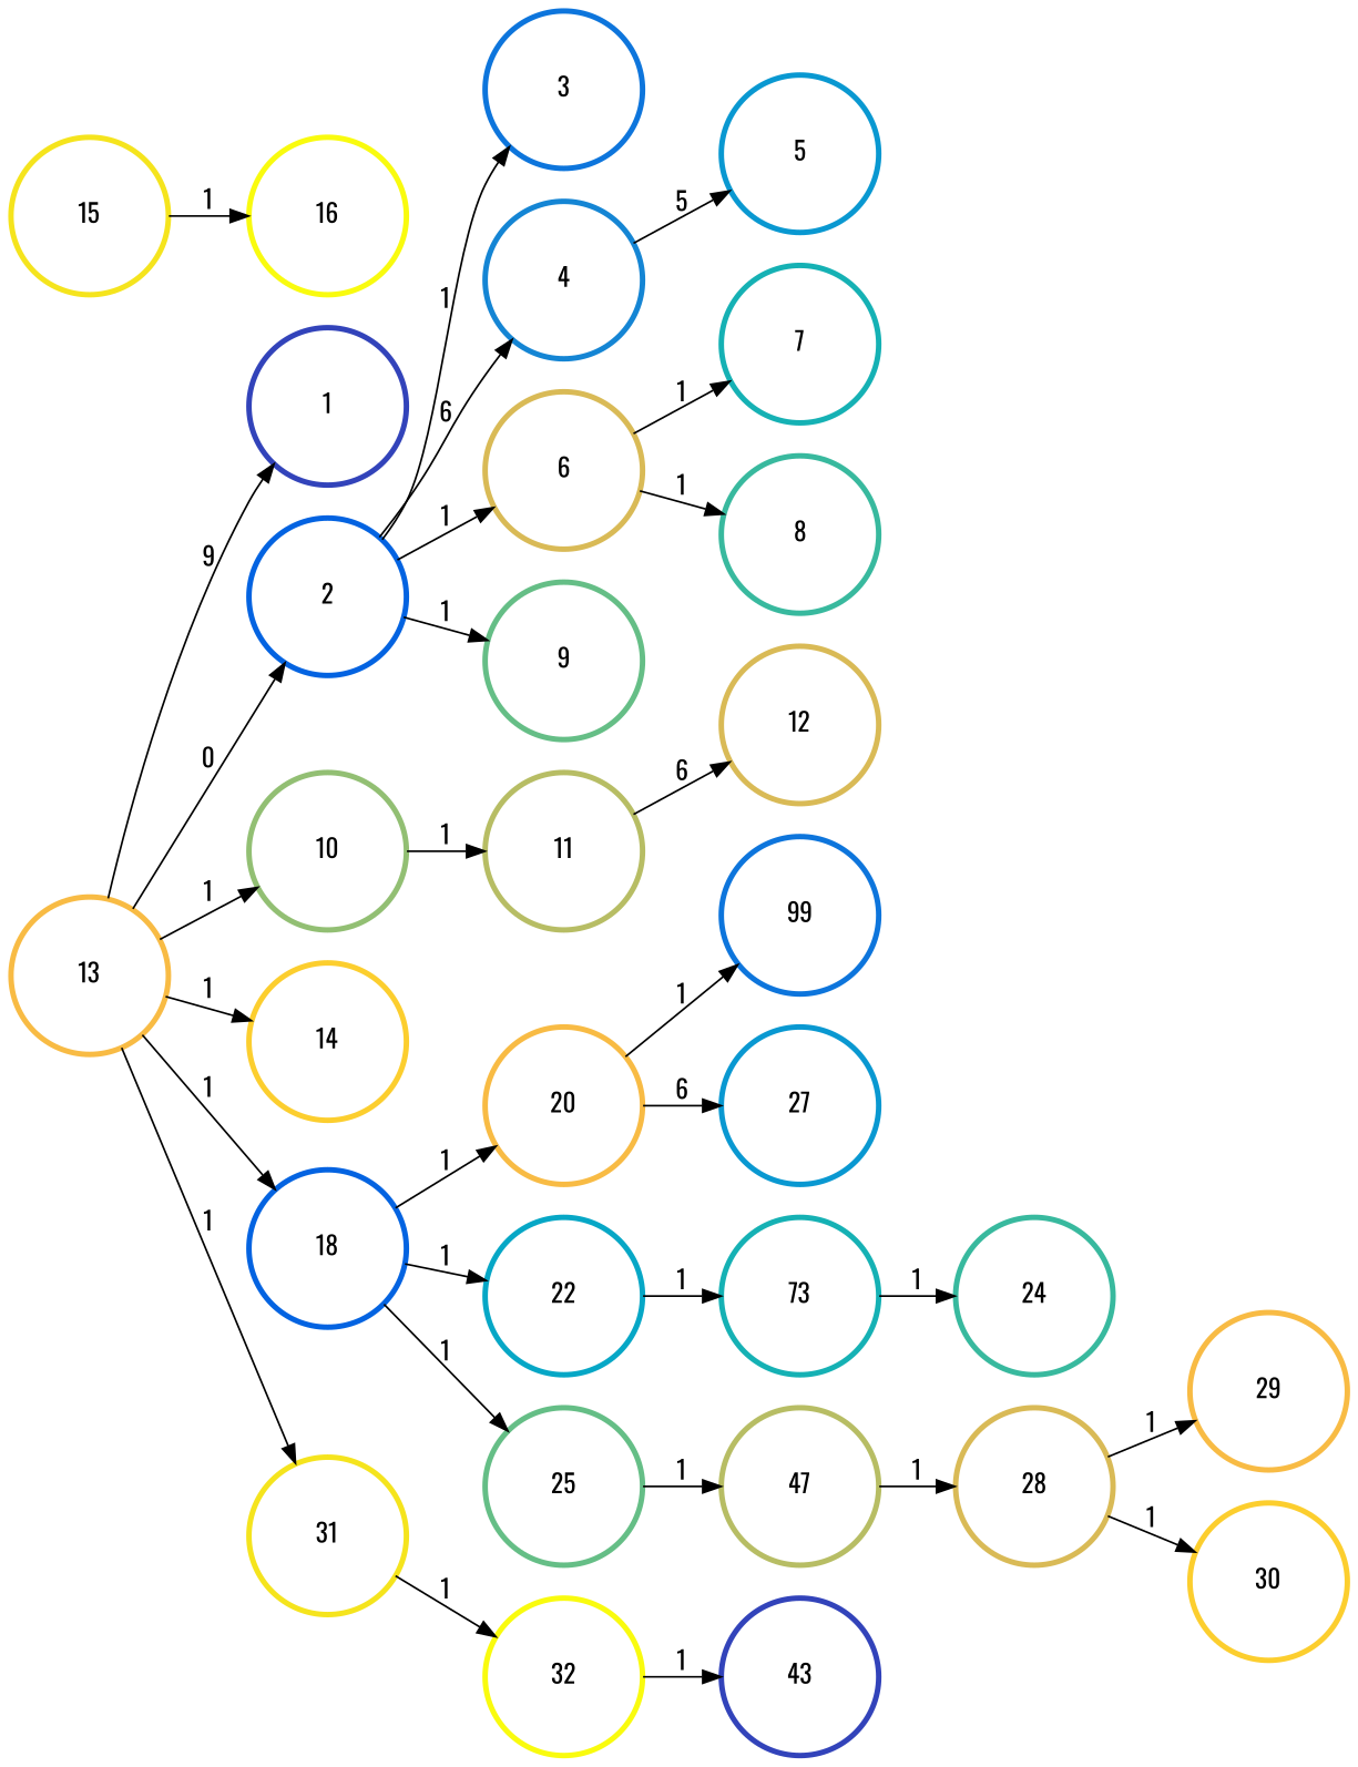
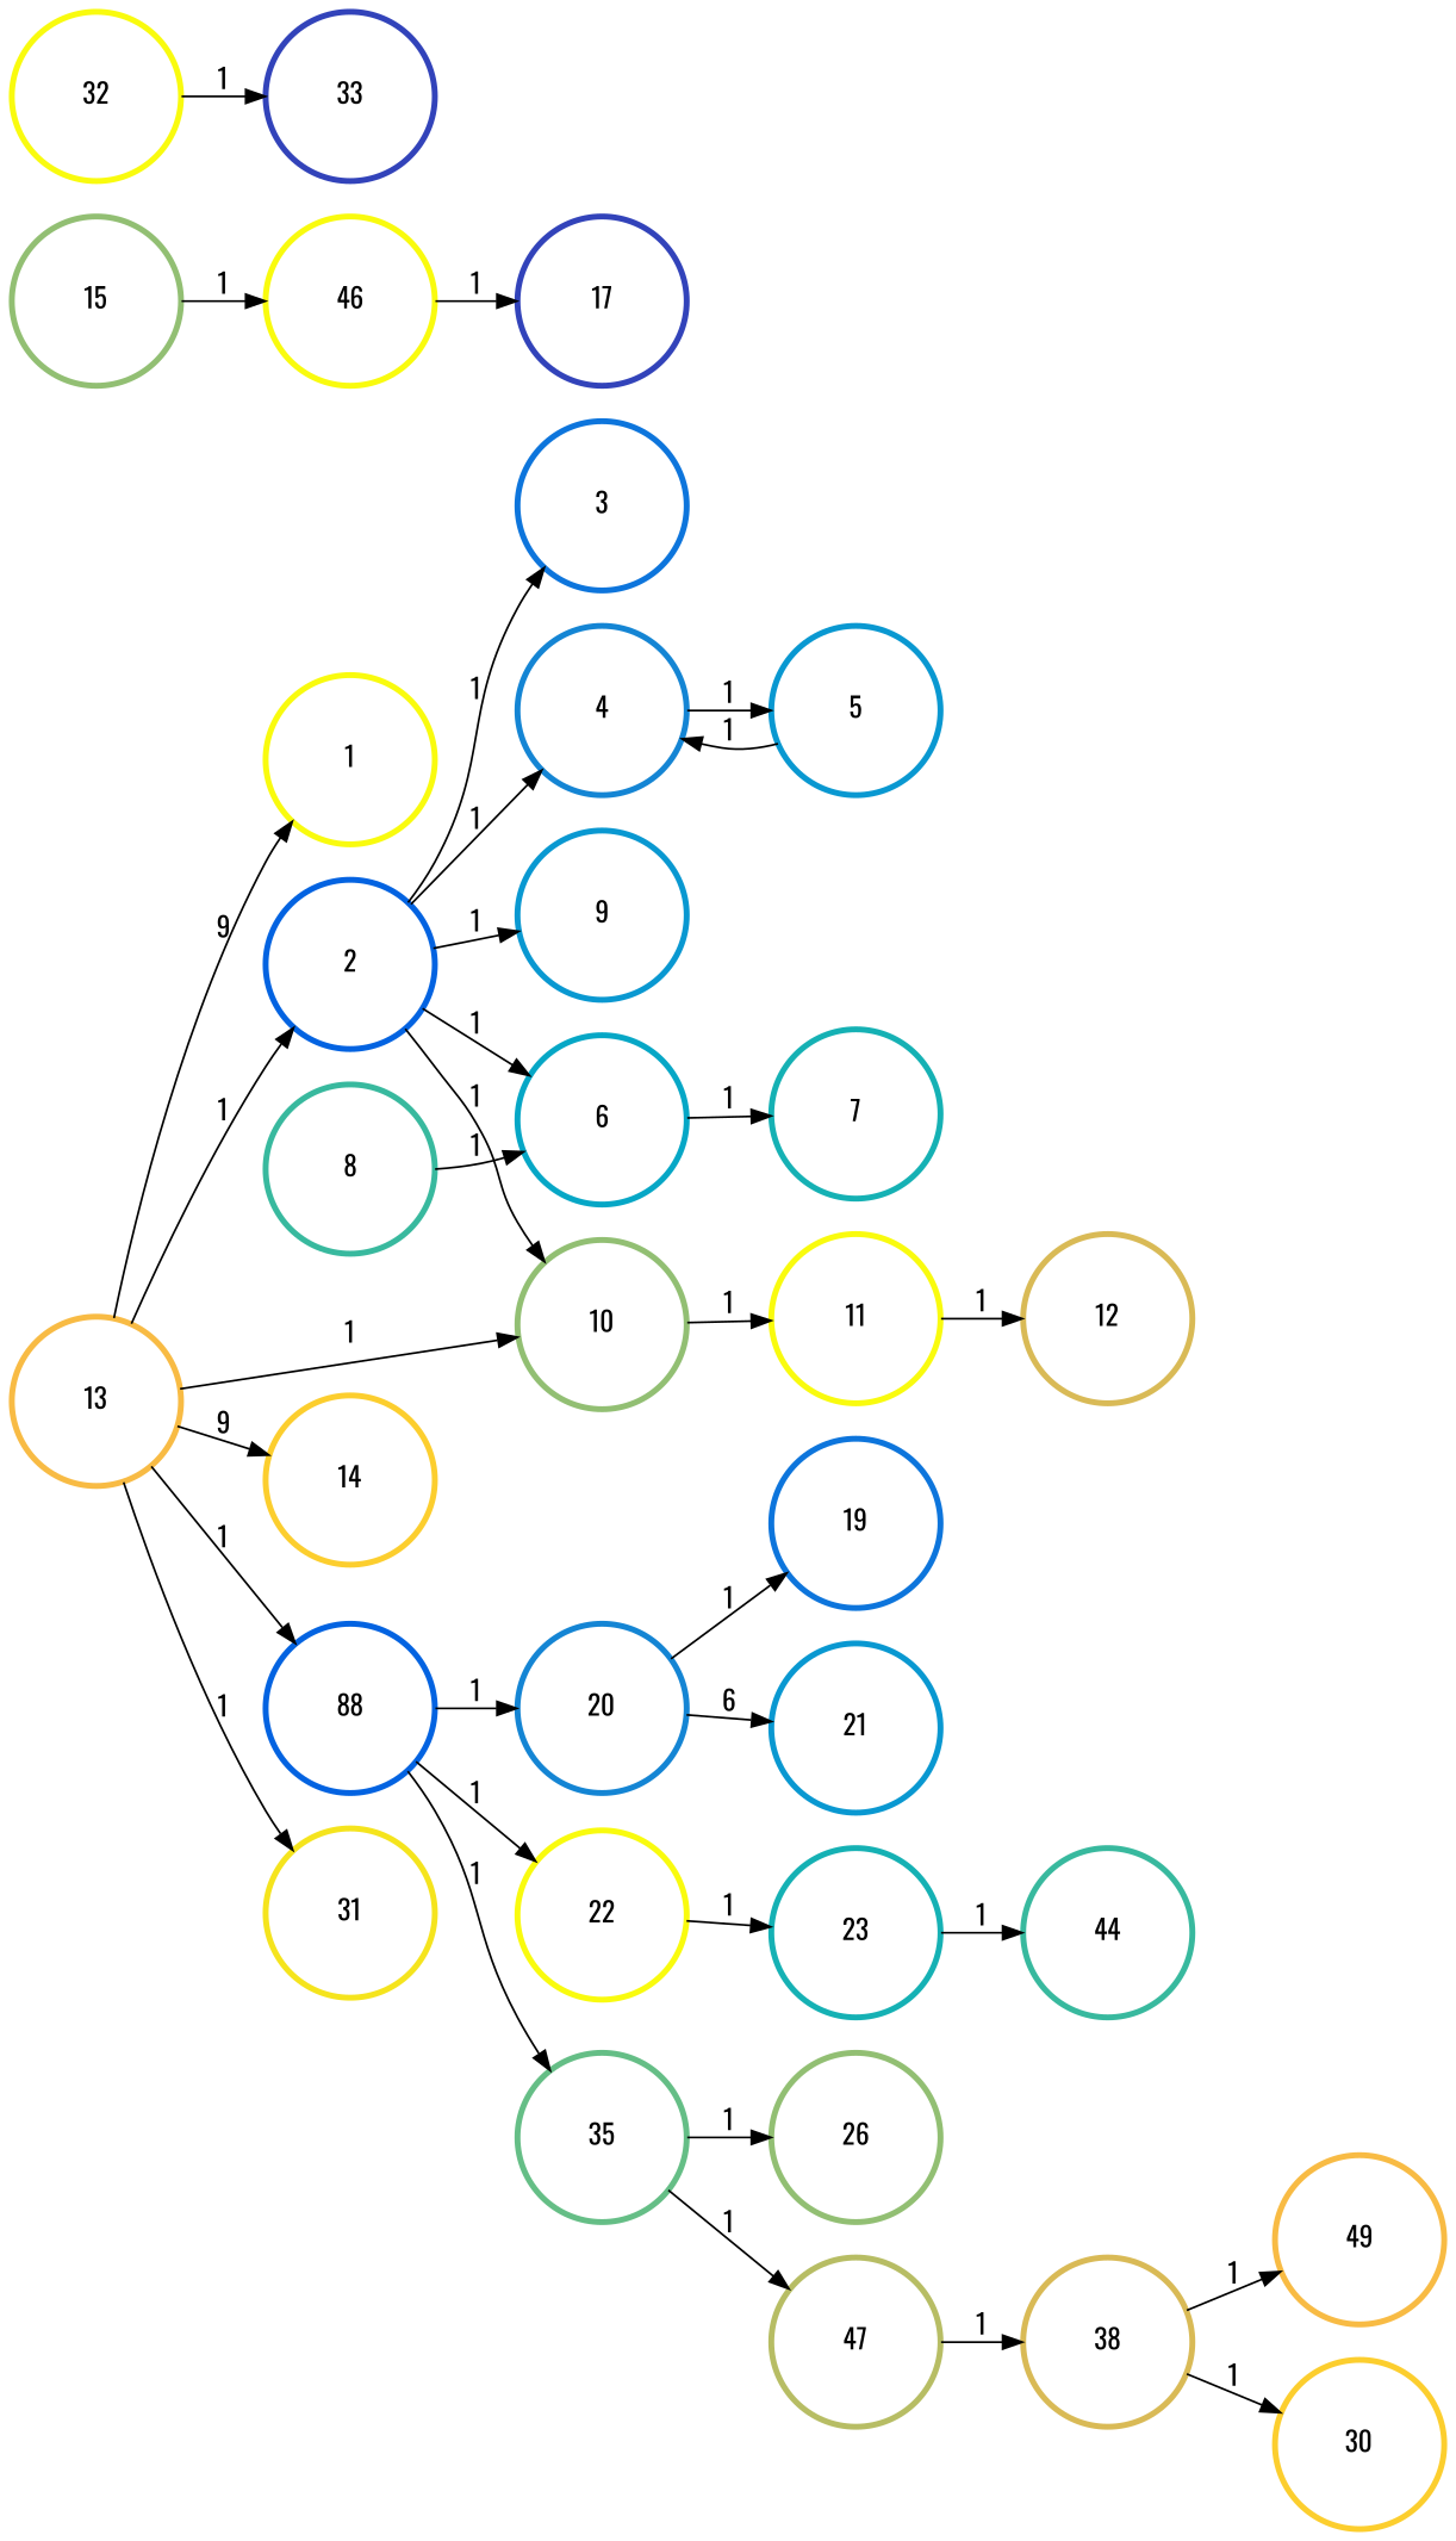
  digraph {
    fontname=Oswald
    rankdir=LR
    node [color="#3243BA" fontname=Oswald penwidth=3]
    edge [color=black fontname=Oswald penwidth=1]
-   n1 [height=1.2 label=1 width=1.2]
+   n1 [color="#F9FB0E" height=1.2 label=1 width=1.2]
    n2 [color="#0363E1" height=1.2 label=2 width=1.2]
    n3 [color="#0D75DC" height=1.2 label=3 width=1.2]
    n4 [color="#1485D4" height=1.2 label=4 width=1.2]
-   n5 [color="#D9BA56" height=1.2 label=6 width=1.2]
-   n6 [color="#65BE86" height=1.2 label=9 width=1.2]
+   n5 [color="#06A7C6" height=1.2 label=6 width=1.2]
+   n6 [color="#0998D1" height=1.2 label=9 width=1.2]
    n7 [color="#92BF73" height=1.2 label=10 width=1.2]
    n8 [color="#0998D1" height=1.2 label=5 width=1.2]
    n9 [color="#15B1B4" height=1.2 label=7 width=1.2]
    n10 [color="#38B99E" height=1.2 label=8 width=1.2]
-   n11 [color="#B7BD64" height=1.2 label=11 width=1.2]
+   n11 [color="#F9FB0E" height=1.2 label=11 width=1.2]
    n12 [color="#D9BA56" height=1.2 label=12 width=1.2]
    n13 [color="#F8BB44" height=1.2 label=13 width=1.2]
    n14 [color="#FCCE2E" height=1.2 label=14 width=1.2]
-   n15 [color="#0363E1" height=1.2 label=18 width=1.2]
+   n15 [color="#0363E1" height=1.2 label=88 width=1.2]
    n16 [color="#F5E41D" height=1.2 label=31 width=1.2]
-   n17 [color="#F5E41D" height=1.2 label=15 width=1.2]
-   n18 [color="#F9FB0E" height=1.2 label=16 width=1.2]
-   n19 [color="#F8BB44" height=1.2 label=20 width=1.2]
-   n20 [color="#06A7C6" height=1.2 label=22 width=1.2]
-   n21 [color="#65BE86" height=1.2 label=25 width=1.2]
+   n17 [color="#92BF73" height=1.2 label=15 width=1.2]
+   n18 [color="#F9FB0E" height=1.2 label=46 width=1.2]
+   n19 [color="#1485D4" height=1.2 label=20 width=1.2]
+   n20 [color="#F9FB0E" height=1.2 label=22 width=1.2]
+   n21 [color="#65BE86" height=1.2 label=35 width=1.2]
    n22 [color="#F9FB0E" height=1.2 label=32 width=1.2]
-   n24 [color="#0D75DC" height=1.2 label=99 width=1.2]
-   n25 [color="#0998D1" height=1.2 label=27 width=1.2]
-   n26 [color="#15B1B4" height=1.2 label=73 width=1.2]
+   n23 [height=1.2 label=17 width=1.2]
+   n24 [color="#0D75DC" height=1.2 label=19 width=1.2]
+   n25 [color="#0998D1" height=1.2 label=21 width=1.2]
+   n26 [color="#15B1B4" height=1.2 label=23 width=1.2]
+   n27 [color="#92BF73" height=1.2 label=26 width=1.2]
    n28 [color="#B7BD64" height=1.2 label=47 width=1.2]
-   n29 [color="#38B99E" height=1.2 label=24 width=1.2]
-   n30 [color="#D9BA56" height=1.2 label=28 width=1.2]
-   n31 [color="#F8BB44" height=1.2 label=29 width=1.2]
+   n29 [color="#38B99E" height=1.2 label=44 width=1.2]
+   n30 [color="#D9BA56" height=1.2 label=38 width=1.2]
+   n31 [color="#F8BB44" height=1.2 label=49 width=1.2]
    n32 [color="#FCCE2E" height=1.2 label=30 width=1.2]
-   n33 [height=1.2 label=43 width=1.2]
+   n33 [height=1.2 label=33 width=1.2]
    n2 -> n3 [label=1]
-   n2 -> n4 [label=6]
+   n2 -> n4 [label=1]
    n2 -> n5 [label=1]
    n2 -> n6 [label=1]
-   n4 -> n8 [label=5]
+   n2 -> n7 [label=1]
+   n4 -> n8 [label=1]
    n5 -> n9 [label=1]
-   n5 -> n10 [label=1]
+   n10 -> n5 [label=1]
    n7 -> n11 [label=1]
-   n11 -> n12 [label=6]
+   n8 -> n4 [label=1]
+   n11 -> n12 [label=1]
    n13 -> n1 [label=9]
-   n13 -> n2 [label=0]
+   n13 -> n2 [label=1]
    n13 -> n7 [label=1]
-   n13 -> n14 [label=1]
+   n13 -> n14 [label=9]
    n13 -> n15 [label=1]
    n13 -> n16 [label=1]
    n15 -> n19 [label=1]
    n15 -> n20 [label=1]
    n15 -> n21 [label=1]
-   n16 -> n22 [label=1]
    n17 -> n18 [label=1]
+   n18 -> n23 [label=1]
    n19 -> n24 [label=1]
    n19 -> n25 [label=6]
    n20 -> n26 [label=1]
+   n21 -> n27 [label=1]
    n21 -> n28 [label=1]
    n22 -> n33 [label=1]
    n26 -> n29 [label=1]
    n28 -> n30 [label=1]
    n30 -> n31 [label=1]
    n30 -> n32 [label=1]
  }
